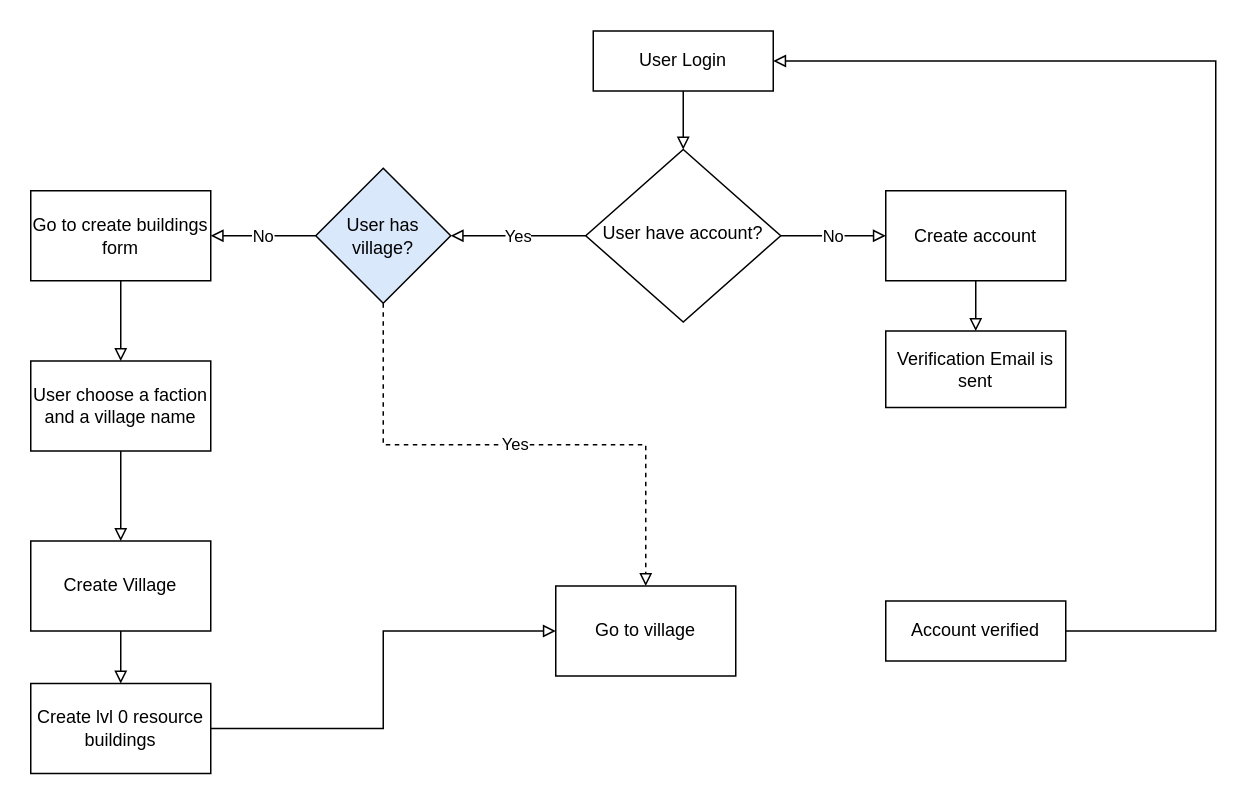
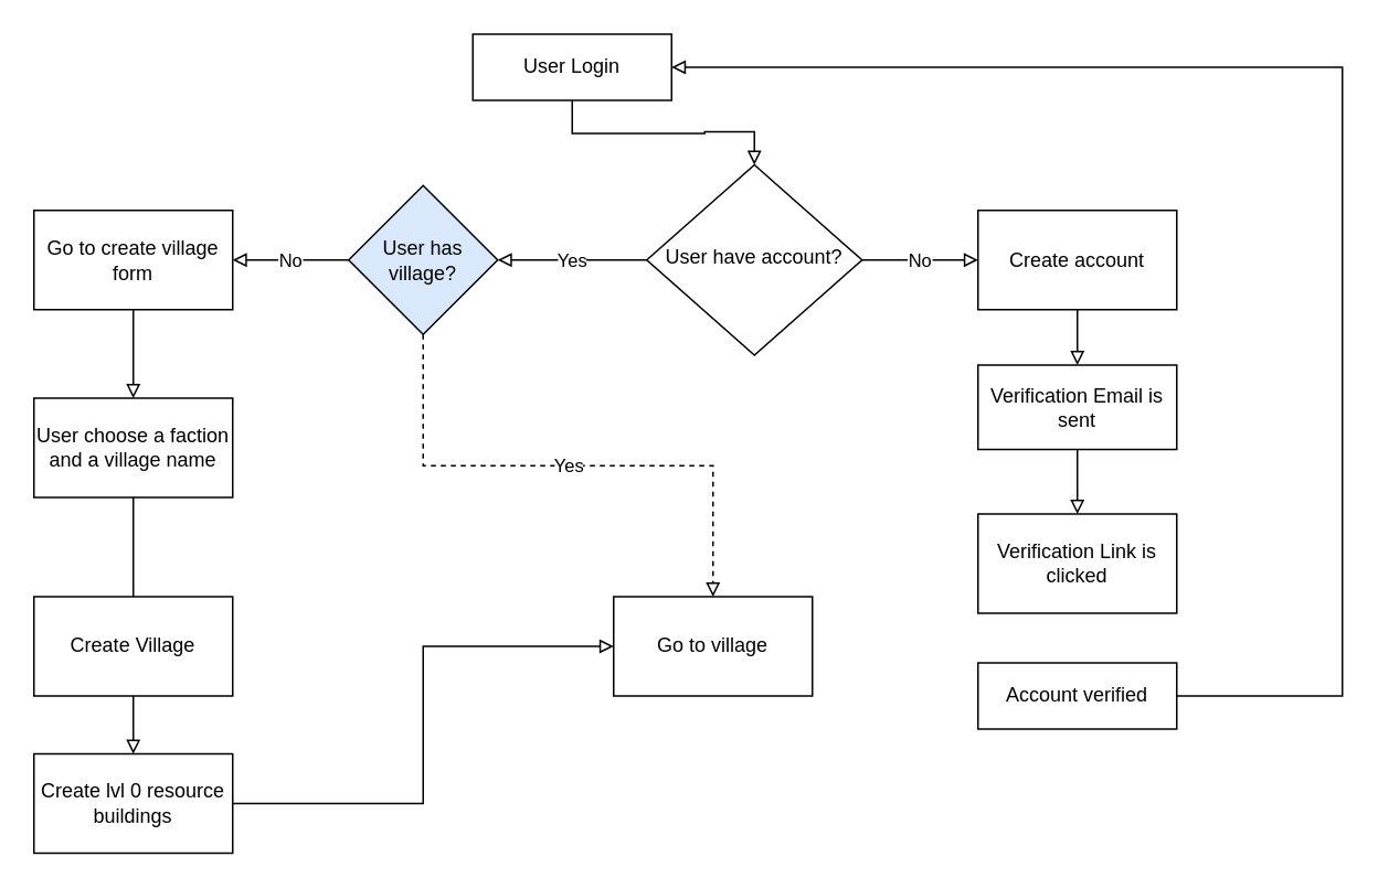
  <mxCell id="0" />
  <mxCell id="1" parent="0" />
  <mxCell id="2" style="edgeStyle=orthogonalEdgeStyle;rounded=0;orthogonalLoop=1;jettySize=auto;html=1;entryX=0.5;entryY=0;entryDx=0;entryDy=0;fontColor=#000000;endArrow=block;endFill=0;" edge="1" parent="1" source="3" target="6"><mxGeometry relative="1" as="geometry" /></mxCell>
- <mxCell id="3" value="User Login" style="rounded=1;whiteSpace=wrap;html=1;fontSize=12;glass=0;strokeWidth=1;shadow=0;arcSize=0;" vertex="1" parent="1"><mxGeometry x="395" y="20" width="120" height="40" as="geometry" /></mxCell>
+ <mxCell id="3" value="User Login" style="rounded=1;whiteSpace=wrap;html=1;fontSize=12;glass=0;strokeWidth=1;shadow=0;arcSize=0;" vertex="1" parent="1"><mxGeometry x="285" y="20" width="120" height="40" as="geometry" /></mxCell>
  <mxCell id="4" value="No" style="edgeStyle=orthogonalEdgeStyle;rounded=0;orthogonalLoop=1;jettySize=auto;html=1;entryX=0;entryY=0.5;entryDx=0;entryDy=0;fontColor=#000000;endArrow=block;endFill=0;" edge="1" parent="1" source="6" target="10"><mxGeometry relative="1" as="geometry"><mxPoint x="600" y="156.5" as="targetPoint" /></mxGeometry></mxCell>
  <mxCell id="5" value="Yes" style="edgeStyle=orthogonalEdgeStyle;rounded=0;orthogonalLoop=1;jettySize=auto;html=1;entryX=1;entryY=0.5;entryDx=0;entryDy=0;fontColor=#000000;endArrow=block;endFill=0;" edge="1" parent="1" source="6" target="16"><mxGeometry relative="1" as="geometry" /></mxCell>
  <mxCell id="6" value="User have account?" style="rhombus;whiteSpace=wrap;html=1;shadow=0;fontFamily=Helvetica;fontSize=12;align=center;strokeWidth=1;spacing=6;spacingTop=-4;" vertex="1" parent="1"><mxGeometry x="390" y="99" width="130" height="115" as="geometry" /></mxCell>
+ <mxCell id="7" style="edgeStyle=orthogonalEdgeStyle;rounded=0;orthogonalLoop=1;jettySize=auto;html=1;entryX=0.5;entryY=0;entryDx=0;entryDy=0;fontColor=#000000;endArrow=block;endFill=0;" edge="1" parent="1" source="8" target="11"><mxGeometry relative="1" as="geometry" /></mxCell>
  <mxCell id="8" value="Verification Email is sent" style="rounded=1;whiteSpace=wrap;html=1;fontSize=12;glass=0;strokeWidth=1;shadow=0;arcSize=0;" vertex="1" parent="1"><mxGeometry x="590" y="220" width="120" height="51" as="geometry" /></mxCell>
  <mxCell id="9" style="edgeStyle=orthogonalEdgeStyle;rounded=0;orthogonalLoop=1;jettySize=auto;html=1;entryX=0.5;entryY=0;entryDx=0;entryDy=0;fontColor=#000000;endArrow=block;endFill=0;" edge="1" parent="1" source="10" target="8"><mxGeometry relative="1" as="geometry" /></mxCell>
  <mxCell id="10" value="Create account" style="shape=parallelogram;perimeter=parallelogramPerimeter;whiteSpace=wrap;html=1;fixedSize=1;fontColor=#000000;size=-30;" vertex="1" parent="1"><mxGeometry x="590" y="126.5" width="120" height="60" as="geometry" /></mxCell>
+ <mxCell id="11" value="Verification Link is clicked" style="shape=parallelogram;perimeter=parallelogramPerimeter;whiteSpace=wrap;html=1;fixedSize=1;fontColor=#000000;size=0;" vertex="1" parent="1"><mxGeometry x="590" y="310" width="120" height="60" as="geometry" /></mxCell>
  <mxCell id="12" style="edgeStyle=orthogonalEdgeStyle;rounded=0;orthogonalLoop=1;jettySize=auto;html=1;entryX=1;entryY=0.5;entryDx=0;entryDy=0;fontColor=#000000;endArrow=block;endFill=0;" edge="1" parent="1" source="13" target="3"><mxGeometry relative="1" as="geometry"><Array as="points"><mxPoint x="810" y="420" /><mxPoint x="810" y="40" /></Array></mxGeometry></mxCell>
  <mxCell id="13" value="Account verified" style="rounded=1;whiteSpace=wrap;html=1;fontSize=12;glass=0;strokeWidth=1;shadow=0;arcSize=0;" vertex="1" parent="1"><mxGeometry x="590" y="400" width="120" height="40" as="geometry" /></mxCell>
  <mxCell id="14" value="Yes" style="edgeStyle=orthogonalEdgeStyle;rounded=0;orthogonalLoop=1;jettySize=auto;html=1;exitX=0.5;exitY=1;exitDx=0;exitDy=0;fontColor=#000000;endArrow=block;endFill=0;dashed=1;" edge="1" parent="1" source="16" target="17"><mxGeometry relative="1" as="geometry" /></mxCell>
  <mxCell id="15" value="No" style="edgeStyle=orthogonalEdgeStyle;rounded=0;orthogonalLoop=1;jettySize=auto;html=1;exitX=0;exitY=0.5;exitDx=0;exitDy=0;entryX=1;entryY=0.5;entryDx=0;entryDy=0;fontColor=#000000;endArrow=block;endFill=0;" edge="1" parent="1" source="16" target="19"><mxGeometry relative="1" as="geometry" /></mxCell>
  <mxCell id="16" value="User has village?" style="rhombus;whiteSpace=wrap;html=1;fontColor=#000000;fillColor=#dae8fc;" vertex="1" parent="1"><mxGeometry x="210" y="111.5" width="90" height="90" as="geometry" /></mxCell>
- <mxCell id="17" value="Go to village" style="shape=parallelogram;perimeter=parallelogramPerimeter;whiteSpace=wrap;html=1;fixedSize=1;fontColor=#000000;size=-30;" vertex="1" parent="1"><mxGeometry x="370" y="390" width="120" height="60" as="geometry" /></mxCell>
+ <mxCell id="17" value="Go to village" style="shape=parallelogram;perimeter=parallelogramPerimeter;whiteSpace=wrap;html=1;fixedSize=1;fontColor=#000000;size=-30;" vertex="1" parent="1"><mxGeometry x="370" y="360" width="120" height="60" as="geometry" /></mxCell>
  <mxCell id="18" style="edgeStyle=orthogonalEdgeStyle;rounded=0;orthogonalLoop=1;jettySize=auto;html=1;entryX=0.5;entryY=0;entryDx=0;entryDy=0;fontColor=#000000;endArrow=block;endFill=0;" edge="1" parent="1" source="19" target="21"><mxGeometry relative="1" as="geometry" /></mxCell>
- <mxCell id="19" value="Go to create buildings form" style="shape=parallelogram;perimeter=parallelogramPerimeter;whiteSpace=wrap;html=1;fixedSize=1;fontColor=#000000;size=-30;" vertex="1" parent="1"><mxGeometry x="20" y="126.5" width="120" height="60" as="geometry" /></mxCell>
- <mxCell id="20" style="edgeStyle=orthogonalEdgeStyle;rounded=0;orthogonalLoop=1;jettySize=auto;html=1;entryX=0.5;entryY=0;entryDx=0;entryDy=0;fontColor=#000000;endArrow=block;endFill=0;" edge="1" parent="1" source="21" target="23"><mxGeometry relative="1" as="geometry" /></mxCell>
+ <mxCell id="19" value="Go to create village form" style="shape=parallelogram;perimeter=parallelogramPerimeter;whiteSpace=wrap;html=1;fixedSize=1;fontColor=#000000;size=-30;" vertex="1" parent="1"><mxGeometry x="20" y="126.5" width="120" height="60" as="geometry" /></mxCell>
+ <mxCell id="20" style="edgeStyle=orthogonalEdgeStyle;rounded=0;orthogonalLoop=1;jettySize=auto;html=1;entryX=0.5;entryY=0;entryDx=0;entryDy=0;fontColor=#000000;endArrow=none;endFill=0;" edge="1" parent="1" source="21" target="23"><mxGeometry relative="1" as="geometry" /></mxCell>
  <mxCell id="21" value="User choose a faction and a village name" style="shape=parallelogram;perimeter=parallelogramPerimeter;whiteSpace=wrap;html=1;fixedSize=1;fontColor=#000000;size=-30;" vertex="1" parent="1"><mxGeometry x="20" y="240" width="120" height="60" as="geometry" /></mxCell>
  <mxCell id="22" style="edgeStyle=orthogonalEdgeStyle;rounded=0;orthogonalLoop=1;jettySize=auto;html=1;entryX=0.5;entryY=0;entryDx=0;entryDy=0;fontColor=#000000;endArrow=block;endFill=0;" edge="1" parent="1" source="23" target="25"><mxGeometry relative="1" as="geometry" /></mxCell>
  <mxCell id="23" value="Create Village" style="shape=parallelogram;perimeter=parallelogramPerimeter;whiteSpace=wrap;html=1;fixedSize=1;fontColor=#000000;size=-30;" vertex="1" parent="1"><mxGeometry x="20" y="360" width="120" height="60" as="geometry" /></mxCell>
  <mxCell id="24" style="edgeStyle=orthogonalEdgeStyle;rounded=0;orthogonalLoop=1;jettySize=auto;html=1;entryX=0;entryY=0.5;entryDx=0;entryDy=0;fontColor=#000000;endArrow=block;endFill=0;" edge="1" parent="1" source="25" target="17"><mxGeometry relative="1" as="geometry" /></mxCell>
  <mxCell id="25" value="Create lvl 0 resource buildings" style="shape=parallelogram;perimeter=parallelogramPerimeter;whiteSpace=wrap;html=1;fixedSize=1;fontColor=#000000;size=-30;" vertex="1" parent="1"><mxGeometry x="20" y="455" width="120" height="60" as="geometry" /></mxCell>
